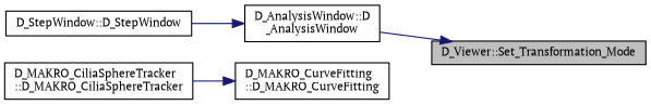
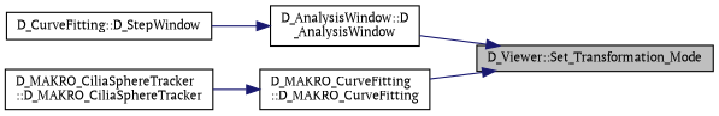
  digraph {
    fontname="PT Serif"
    rankdir=RL
    node [color=black fillcolor=white fontname="PT Serif" fontsize=10 shape=record style=filled]
    edge [color=midnightblue dir=back fontname="PT Serif" fontsize=10 labelfontname=Helvetica labelfontsize=10 style=solid]
    n1 [fillcolor=grey75 fontcolor=black height=0.2 label="D_Viewer::Set_Transformation_Mode" width=0.4]
    n2 [height=0.2 label="D_AnalysisWindow::D\l_AnalysisWindow" width=0.4]
    n3 [height=0.2 label="D_MAKRO_CurveFitting\l::D_MAKRO_CurveFitting" width=0.4]
-   n4 [height=0.2 label="D_StepWindow::D_StepWindow" width=0.4]
+   n4 [height=0.2 label="D_CurveFitting::D_StepWindow" width=0.4]
    n5 [height=0.2 label="D_MAKRO_CiliaSphereTracker\l::D_MAKRO_CiliaSphereTracker" width=0.4]
    n1 -> n2
+   n1 -> n3
    n2 -> n4
    n3 -> n5
  }
